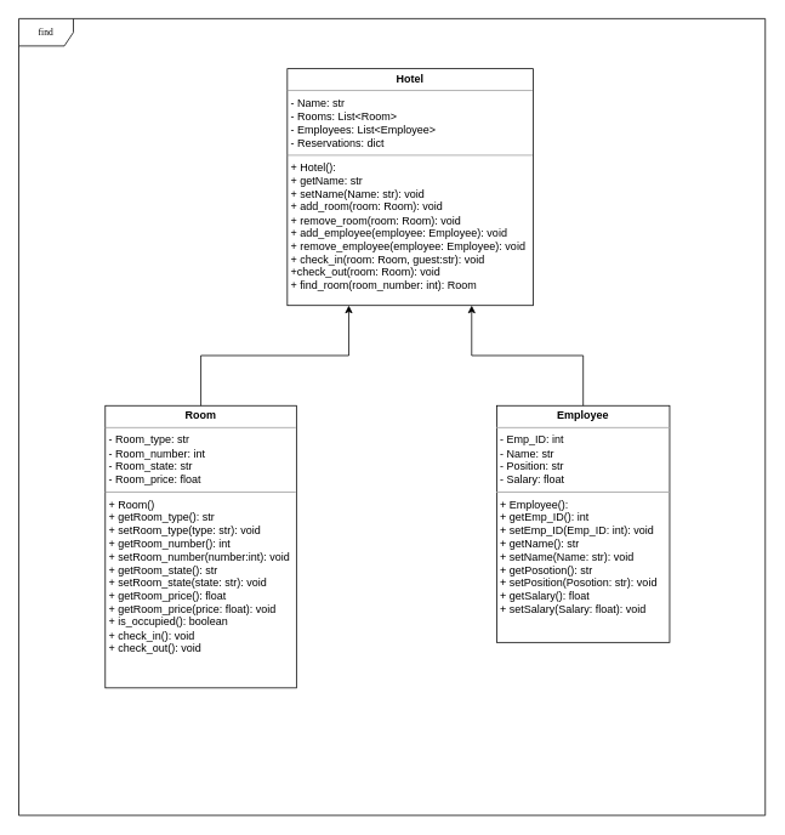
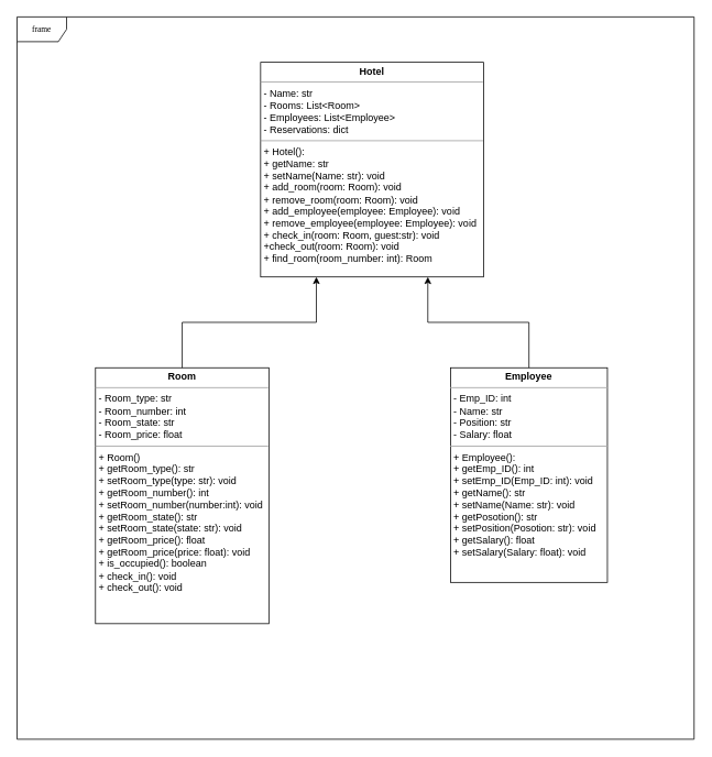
  <mxCell id="0" />
  <mxCell id="1" parent="0" />
- <mxCell id="2" value="find" style="shape=umlFrame;whiteSpace=wrap;html=1;rounded=0;shadow=0;comic=0;labelBackgroundColor=none;strokeWidth=1;fontFamily=Verdana;fontSize=10;align=center;" parent="1" vertex="1"><mxGeometry x="20" y="20" width="820" height="875" as="geometry" /></mxCell>
+ <mxCell id="2" value="frame" style="shape=umlFrame;whiteSpace=wrap;html=1;rounded=0;shadow=0;comic=0;labelBackgroundColor=none;strokeWidth=1;fontFamily=Verdana;fontSize=10;align=center;" parent="1" vertex="1"><mxGeometry x="20" y="20" width="820" height="875" as="geometry" /></mxCell>
  <mxCell id="3" value="&lt;p style=&quot;margin:0px;margin-top:4px;text-align:center;&quot;&gt;&lt;b&gt;Employee&lt;/b&gt;&lt;/p&gt;&lt;hr size=&quot;1&quot;&gt;&lt;p style=&quot;margin:0px;margin-left:4px;&quot;&gt;- Emp_ID: int&lt;br&gt;- Name: str&lt;/p&gt;&lt;p style=&quot;margin:0px;margin-left:4px;&quot;&gt;- Position: str&lt;/p&gt;&lt;p style=&quot;margin:0px;margin-left:4px;&quot;&gt;- Salary: float&lt;/p&gt;&lt;hr size=&quot;1&quot;&gt;&lt;p style=&quot;margin:0px;margin-left:4px;&quot;&gt;+ Employee():&amp;nbsp;&lt;br&gt;+ getEmp_ID(): int&lt;/p&gt;&lt;p style=&quot;margin:0px;margin-left:4px;&quot;&gt;+ setEmp_ID(Emp_ID: int): void&lt;br&gt;&lt;/p&gt;&lt;p style=&quot;margin:0px;margin-left:4px;&quot;&gt;+ getName(): str&lt;br&gt;&lt;/p&gt;&lt;p style=&quot;margin:0px;margin-left:4px;&quot;&gt;+ setName(Name: str): void&lt;br&gt;&lt;/p&gt;&lt;p style=&quot;margin:0px;margin-left:4px;&quot;&gt;+ getPosotion(): str&lt;br&gt;&lt;/p&gt;&lt;p style=&quot;margin:0px;margin-left:4px;&quot;&gt;+ setPosition(Posotion: str): void&lt;br&gt;&lt;/p&gt;&lt;p style=&quot;margin:0px;margin-left:4px;&quot;&gt;+ getSalary(): float&lt;br&gt;&lt;/p&gt;&lt;p style=&quot;margin:0px;margin-left:4px;&quot;&gt;+ setSalary(Salary: float): void&lt;br&gt;&lt;/p&gt;" style="verticalAlign=top;align=left;overflow=fill;fontSize=12;fontFamily=Helvetica;html=1;rounded=0;shadow=0;comic=0;labelBackgroundColor=none;strokeWidth=1" parent="1" vertex="1"><mxGeometry x="545" y="445" width="190" height="260" as="geometry" /></mxCell>
  <mxCell id="4" style="edgeStyle=orthogonalEdgeStyle;rounded=0;orthogonalLoop=1;jettySize=auto;html=1;exitX=0.5;exitY=0;exitDx=0;exitDy=0;entryX=0.75;entryY=1;entryDx=0;entryDy=0;" parent="1" source="3" target="5" edge="1"><mxGeometry relative="1" as="geometry" /></mxCell>
  <mxCell id="5" value="&lt;p style=&quot;margin:0px;margin-top:4px;text-align:center;&quot;&gt;&lt;b&gt;Hotel&lt;/b&gt;&lt;/p&gt;&lt;hr size=&quot;1&quot;&gt;&lt;p style=&quot;margin:0px;margin-left:4px;&quot;&gt;- Name: str&lt;br&gt;- Rooms: List&amp;lt;Room&amp;gt;&lt;/p&gt;&lt;p style=&quot;margin:0px;margin-left:4px;&quot;&gt;&lt;span style=&quot;background-color: initial;&quot;&gt;- Employees: List&amp;lt;Employee&amp;gt;&lt;/span&gt;&lt;/p&gt;&lt;p style=&quot;margin:0px;margin-left:4px;&quot;&gt;- Reservations: dict&lt;br&gt;&lt;/p&gt;&lt;hr size=&quot;1&quot;&gt;&lt;p style=&quot;margin:0px;margin-left:4px;&quot;&gt;+ Hotel():&lt;/p&gt;&lt;p style=&quot;margin:0px;margin-left:4px;&quot;&gt;+ getName: str&lt;/p&gt;&lt;p style=&quot;margin:0px;margin-left:4px;&quot;&gt;+ setName(Name: str): void&lt;/p&gt;&lt;p style=&quot;margin:0px;margin-left:4px;&quot;&gt;+ add_room(room: Room): void&lt;/p&gt;&lt;p style=&quot;margin:0px;margin-left:4px;&quot;&gt;+ remove_room(room: Room): void&lt;br&gt;&lt;/p&gt;&lt;p style=&quot;margin:0px;margin-left:4px;&quot;&gt;+ add_employee(employee: Employee): void&lt;br&gt;&lt;/p&gt;&lt;p style=&quot;margin:0px;margin-left:4px;&quot;&gt;+ remove_employee(employee: Employee): void&lt;br&gt;&lt;/p&gt;&lt;p style=&quot;margin:0px;margin-left:4px;&quot;&gt;+ check_in(room: Room, guest:str): void&lt;/p&gt;&lt;p style=&quot;margin:0px;margin-left:4px;&quot;&gt;+check_out(room: Room): void&lt;/p&gt;&lt;p style=&quot;margin:0px;margin-left:4px;&quot;&gt;+ find_room(room_number: int): Room&lt;/p&gt;" style="verticalAlign=top;align=left;overflow=fill;fontSize=12;fontFamily=Helvetica;html=1;rounded=0;shadow=0;comic=0;labelBackgroundColor=none;strokeWidth=1" parent="1" vertex="1"><mxGeometry x="315" y="75" width="270" height="260" as="geometry" /></mxCell>
  <mxCell id="6" value="&lt;p style=&quot;margin:0px;margin-top:4px;text-align:center;&quot;&gt;&lt;b&gt;Room&lt;/b&gt;&lt;/p&gt;&lt;hr size=&quot;1&quot;&gt;&lt;p style=&quot;margin: 0px 0px 0px 4px;&quot;&gt;- Room_type: str&lt;br&gt;- Room_number: int&lt;/p&gt;&lt;p style=&quot;margin: 0px 0px 0px 4px;&quot;&gt;&lt;span style=&quot;background-color: initial;&quot;&gt;- Room_state: str&lt;/span&gt;&lt;/p&gt;&lt;p style=&quot;margin: 0px 0px 0px 4px;&quot;&gt;- Room_price: float&lt;/p&gt;&lt;hr size=&quot;1&quot;&gt;&lt;p style=&quot;margin:0px;margin-left:4px;&quot;&gt;+ Room()&lt;/p&gt;&lt;p style=&quot;margin:0px;margin-left:4px;&quot;&gt;+ getRoom_type(): str&lt;/p&gt;&lt;p style=&quot;margin:0px;margin-left:4px;&quot;&gt;+ setRoom_type(type: str): void&lt;/p&gt;&lt;p style=&quot;margin: 0px 0px 0px 4px;&quot;&gt;+ getRoom_number(): int&lt;/p&gt;&lt;div&gt;&lt;p style=&quot;margin: 0px 0px 0px 4px;&quot;&gt;+ setRoom_number(number:int): void&lt;/p&gt;&lt;/div&gt;&lt;div&gt;&lt;p style=&quot;margin: 0px 0px 0px 4px;&quot;&gt;+ getRoom_state(): str&lt;/p&gt;&lt;/div&gt;&lt;div&gt;&lt;p style=&quot;margin: 0px 0px 0px 4px;&quot;&gt;+ setRoom_state(state: str): void&lt;/p&gt;&lt;/div&gt;&lt;div&gt;&lt;p style=&quot;margin: 0px 0px 0px 4px;&quot;&gt;+ getRoom_price(): float&lt;/p&gt;&lt;/div&gt;&lt;div&gt;&lt;p style=&quot;margin: 0px 0px 0px 4px;&quot;&gt;+ getRoom_price(price: float): void&lt;/p&gt;&lt;p style=&quot;margin: 0px 0px 0px 4px;&quot;&gt;+ is_occupied(): boolean&lt;/p&gt;&lt;p style=&quot;margin: 0px 0px 0px 4px;&quot;&gt;+ check_in(): void&lt;/p&gt;&lt;p style=&quot;margin: 0px 0px 0px 4px;&quot;&gt;+ check_out(): void&lt;/p&gt;&lt;/div&gt;&lt;div&gt;&lt;br&gt;&lt;/div&gt;" style="verticalAlign=top;align=left;overflow=fill;fontSize=12;fontFamily=Helvetica;html=1;rounded=0;shadow=0;comic=0;labelBackgroundColor=none;strokeWidth=1" parent="1" vertex="1"><mxGeometry x="115" y="445" width="210" height="310" as="geometry" /></mxCell>
  <mxCell id="7" style="edgeStyle=orthogonalEdgeStyle;rounded=0;orthogonalLoop=1;jettySize=auto;html=1;exitX=0.5;exitY=0;exitDx=0;exitDy=0;entryX=0.25;entryY=1;entryDx=0;entryDy=0;" parent="1" source="6" target="5" edge="1"><mxGeometry relative="1" as="geometry"><mxPoint x="650" y="365" as="sourcePoint" /><mxPoint x="440" y="225" as="targetPoint" /></mxGeometry></mxCell>
